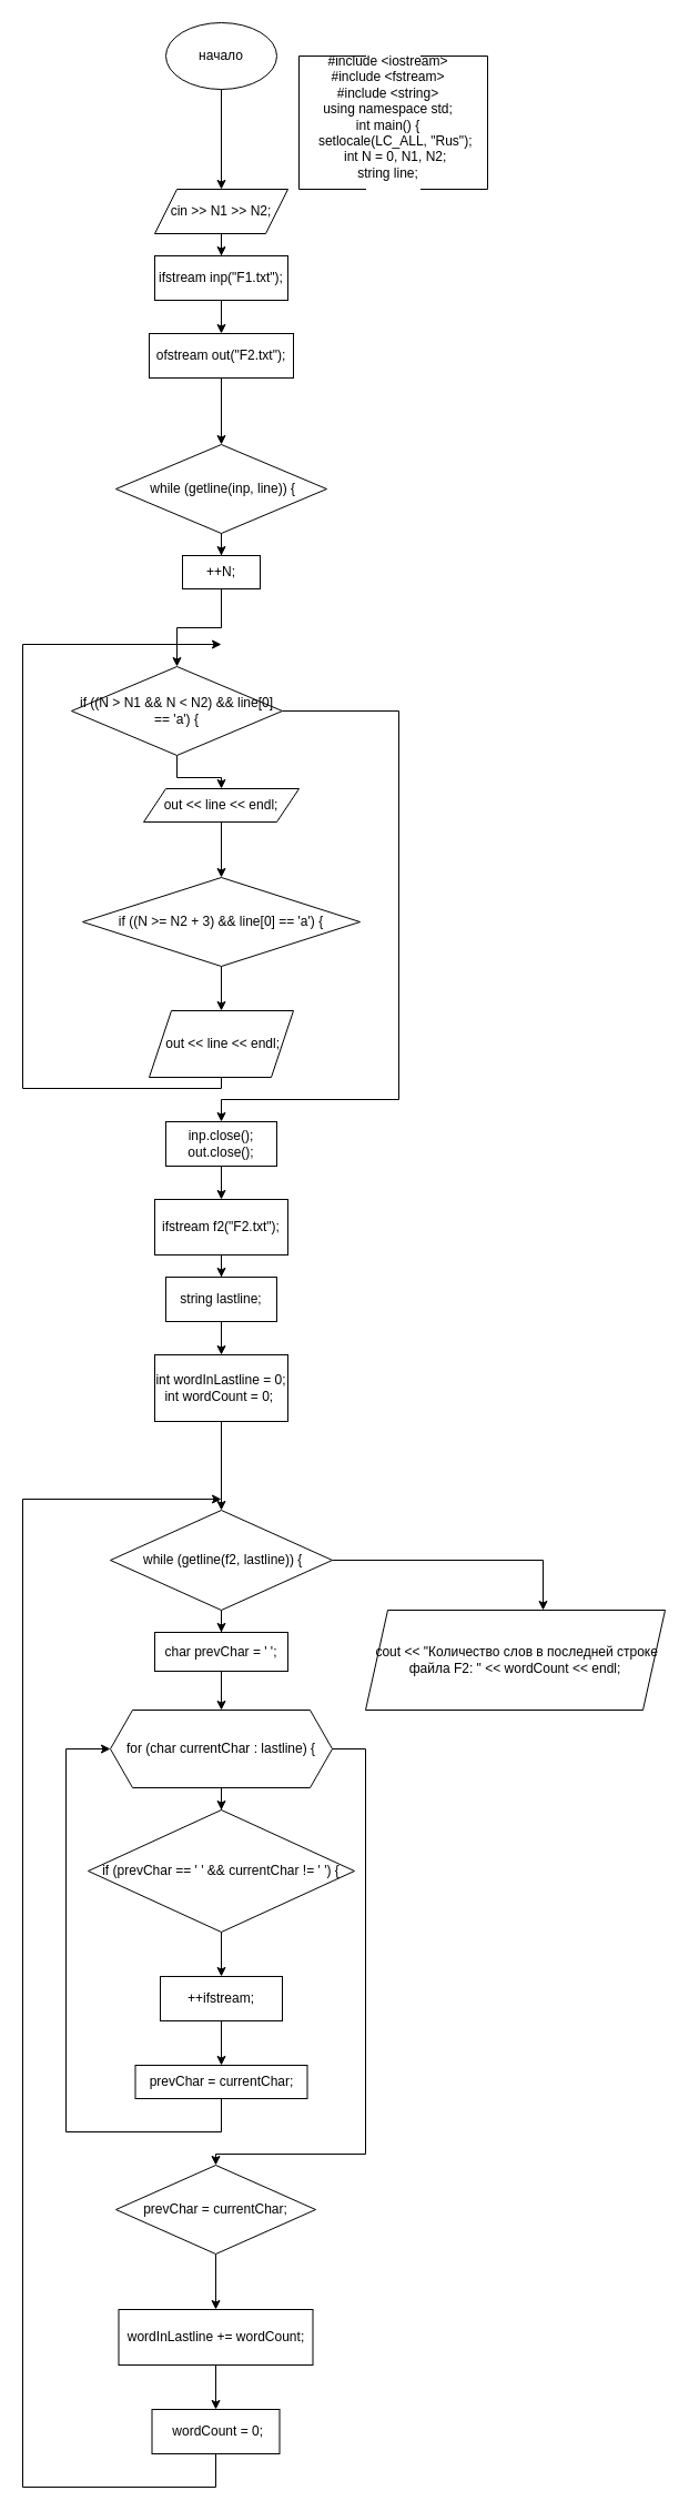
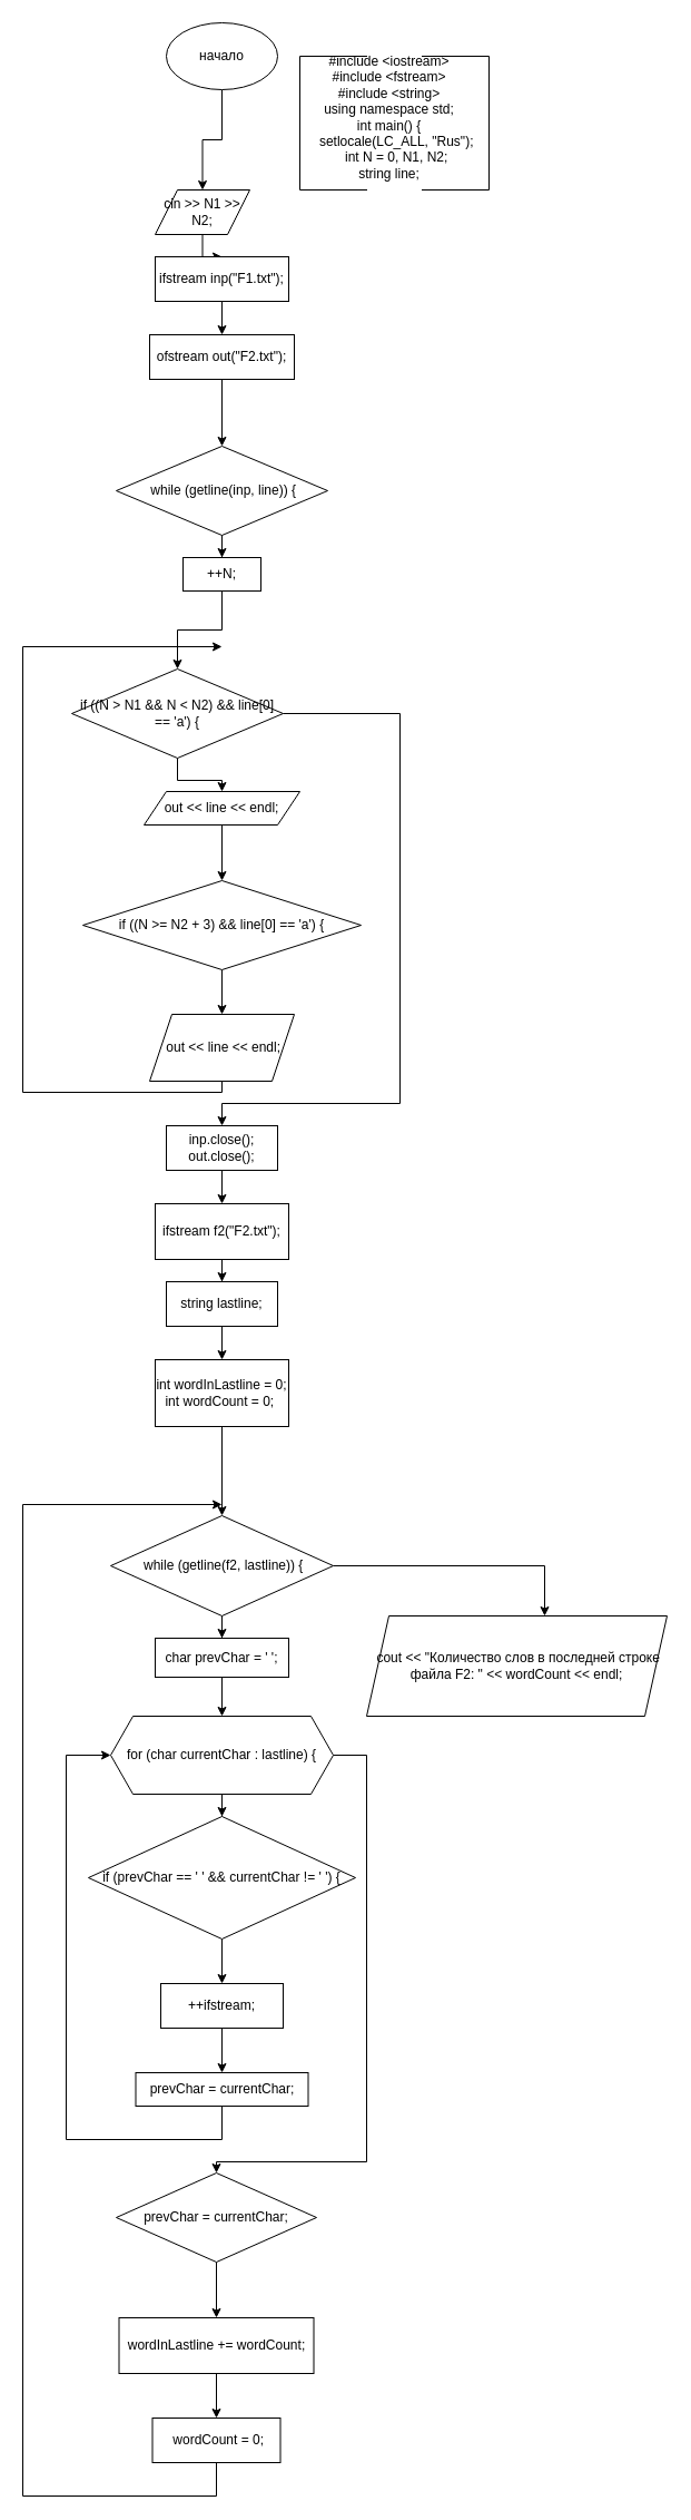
  <mxCell id="0" />
  <mxCell id="1" parent="0" />
  <mxCell id="2" value="" style="edgeStyle=orthogonalEdgeStyle;rounded=0;orthogonalLoop=1;jettySize=auto;html=1;" edge="1" parent="1" source="3" target="5"><mxGeometry relative="1" as="geometry" /></mxCell>
  <mxCell id="3" value="начало" style="ellipse;whiteSpace=wrap;html=1;" vertex="1" parent="1"><mxGeometry x="149" y="20" width="100" height="60" as="geometry" /></mxCell>
  <mxCell id="4" value="" style="edgeStyle=orthogonalEdgeStyle;rounded=0;orthogonalLoop=1;jettySize=auto;html=1;" edge="1" parent="1" source="5" target="10"><mxGeometry relative="1" as="geometry" /></mxCell>
- <mxCell id="5" value="cin &amp;gt;&amp;gt; N1 &amp;gt;&amp;gt; N2;" style="shape=parallelogram;perimeter=parallelogramPerimeter;whiteSpace=wrap;html=1;fixedSize=1;" vertex="1" parent="1"><mxGeometry x="139" y="170" width="120" height="40" as="geometry" /></mxCell>
+ <mxCell id="5" value="cin &amp;gt;&amp;gt; N1 &amp;gt;&amp;gt; N2;" style="shape=parallelogram;perimeter=parallelogramPerimeter;whiteSpace=wrap;html=1;fixedSize=1;" vertex="1" parent="1"><mxGeometry x="139" y="170" width="85" height="40" as="geometry" /></mxCell>
  <mxCell id="6" value="&lt;div&gt;#include &amp;lt;iostream&amp;gt;&lt;/div&gt;&lt;div&gt;#include &amp;lt;fstream&amp;gt;&lt;/div&gt;&lt;div&gt;#include &amp;lt;string&amp;gt;&lt;/div&gt;&lt;div&gt;&lt;div&gt;using namespace std;&lt;/div&gt;&lt;/div&gt;&lt;div&gt;&lt;div&gt;int main() {&lt;/div&gt;&lt;div&gt;&amp;nbsp; &amp;nbsp; setlocale(LC_ALL, &quot;Rus&quot;);&lt;/div&gt;&lt;div&gt;&amp;nbsp; &amp;nbsp; int N = 0, N1, N2;&lt;/div&gt;&lt;/div&gt;&lt;div&gt;string line;&lt;br&gt;&lt;/div&gt;" style="text;html=1;align=center;verticalAlign=middle;resizable=0;points=[];autosize=1;strokeColor=none;fillColor=none;" vertex="1" parent="1"><mxGeometry x="259" y="40" width="180" height="130" as="geometry" /></mxCell>
  <mxCell id="7" value="" style="shape=partialRectangle;whiteSpace=wrap;html=1;bottom=1;right=1;left=1;top=0;fillColor=none;routingCenterX=-0.5;direction=south;" vertex="1" parent="1"><mxGeometry x="269" y="50" width="60" height="120" as="geometry" /></mxCell>
  <mxCell id="8" value="" style="shape=partialRectangle;whiteSpace=wrap;html=1;bottom=1;right=1;left=1;top=0;fillColor=none;routingCenterX=-0.5;direction=north;" vertex="1" parent="1"><mxGeometry x="379" y="50" width="60" height="120" as="geometry" /></mxCell>
  <mxCell id="9" style="edgeStyle=orthogonalEdgeStyle;rounded=0;orthogonalLoop=1;jettySize=auto;html=1;" edge="1" parent="1" source="10" target="12"><mxGeometry relative="1" as="geometry"><mxPoint x="199" y="310" as="targetPoint" /></mxGeometry></mxCell>
  <mxCell id="10" value="ifstream inp(&quot;F1.txt&quot;);" style="whiteSpace=wrap;html=1;" vertex="1" parent="1"><mxGeometry x="139" y="230" width="120" height="40" as="geometry" /></mxCell>
  <mxCell id="11" style="edgeStyle=orthogonalEdgeStyle;rounded=0;orthogonalLoop=1;jettySize=auto;html=1;" edge="1" parent="1" source="12" target="14"><mxGeometry relative="1" as="geometry"><mxPoint x="199" y="390" as="targetPoint" /></mxGeometry></mxCell>
  <mxCell id="12" value="ofstream out(&quot;F2.txt&quot;);" style="rounded=0;whiteSpace=wrap;html=1;" vertex="1" parent="1"><mxGeometry x="134" y="300" width="130" height="40" as="geometry" /></mxCell>
  <mxCell id="13" value="" style="edgeStyle=orthogonalEdgeStyle;rounded=0;orthogonalLoop=1;jettySize=auto;html=1;" edge="1" parent="1" source="14" target="16"><mxGeometry relative="1" as="geometry" /></mxCell>
  <mxCell id="14" value="&amp;nbsp;while (getline(inp, line)) {" style="rhombus;whiteSpace=wrap;html=1;" vertex="1" parent="1"><mxGeometry x="104" y="400" width="190" height="80" as="geometry" /></mxCell>
  <mxCell id="15" value="" style="edgeStyle=orthogonalEdgeStyle;rounded=0;orthogonalLoop=1;jettySize=auto;html=1;" edge="1" parent="1" source="16" target="19"><mxGeometry relative="1" as="geometry" /></mxCell>
  <mxCell id="16" value="++N;" style="whiteSpace=wrap;html=1;" vertex="1" parent="1"><mxGeometry x="164" y="500" width="70" height="30" as="geometry" /></mxCell>
  <mxCell id="17" value="" style="edgeStyle=orthogonalEdgeStyle;rounded=0;orthogonalLoop=1;jettySize=auto;html=1;" edge="1" parent="1" source="19" target="21"><mxGeometry relative="1" as="geometry" /></mxCell>
  <mxCell id="18" style="edgeStyle=orthogonalEdgeStyle;rounded=0;orthogonalLoop=1;jettySize=auto;html=1;entryX=0.5;entryY=0;entryDx=0;entryDy=0;" edge="1" parent="1" source="19" target="27"><mxGeometry relative="1" as="geometry"><Array as="points"><mxPoint x="359" y="640" /><mxPoint x="359" y="990" /><mxPoint x="199" y="990" /></Array></mxGeometry></mxCell>
  <mxCell id="19" value="if ((N &amp;gt; N1 &amp;amp;&amp;amp; N &amp;lt; N2) &amp;amp;&amp;amp; line[0] == 'a') {" style="rhombus;whiteSpace=wrap;html=1;" vertex="1" parent="1"><mxGeometry x="64" y="600" width="190" height="80" as="geometry" /></mxCell>
  <mxCell id="20" style="edgeStyle=orthogonalEdgeStyle;rounded=0;orthogonalLoop=1;jettySize=auto;html=1;" edge="1" parent="1" source="21" target="23"><mxGeometry relative="1" as="geometry"><mxPoint x="199" y="810" as="targetPoint" /></mxGeometry></mxCell>
  <mxCell id="21" value="out &amp;lt;&amp;lt; line &amp;lt;&amp;lt; endl;" style="shape=parallelogram;perimeter=parallelogramPerimeter;whiteSpace=wrap;html=1;fixedSize=1;" vertex="1" parent="1"><mxGeometry x="129" y="710" width="140" height="30" as="geometry" /></mxCell>
  <mxCell id="22" value="" style="edgeStyle=orthogonalEdgeStyle;rounded=0;orthogonalLoop=1;jettySize=auto;html=1;" edge="1" parent="1" source="23" target="25"><mxGeometry relative="1" as="geometry" /></mxCell>
  <mxCell id="23" value="if ((N &amp;gt;= N2 + 3) &amp;amp;&amp;amp; line[0] == 'a') {" style="rhombus;whiteSpace=wrap;html=1;" vertex="1" parent="1"><mxGeometry x="74" y="790" width="250" height="80" as="geometry" /></mxCell>
  <mxCell id="24" style="edgeStyle=orthogonalEdgeStyle;rounded=0;orthogonalLoop=1;jettySize=auto;html=1;" edge="1" parent="1" source="25"><mxGeometry relative="1" as="geometry"><mxPoint x="199" y="580" as="targetPoint" /><Array as="points"><mxPoint x="199" y="980" /><mxPoint x="20" y="980" /></Array></mxGeometry></mxCell>
  <mxCell id="25" value="&amp;nbsp;out &amp;lt;&amp;lt; line &amp;lt;&amp;lt; endl;" style="shape=parallelogram;perimeter=parallelogramPerimeter;whiteSpace=wrap;html=1;fixedSize=1;" vertex="1" parent="1"><mxGeometry x="134" y="910" width="130" height="60" as="geometry" /></mxCell>
  <mxCell id="26" style="edgeStyle=orthogonalEdgeStyle;rounded=0;orthogonalLoop=1;jettySize=auto;html=1;" edge="1" parent="1" source="27" target="29"><mxGeometry relative="1" as="geometry"><mxPoint x="199" y="1110" as="targetPoint" /></mxGeometry></mxCell>
  <mxCell id="27" value="&lt;div&gt;inp.close();&lt;/div&gt;&lt;div&gt;out.close();&lt;/div&gt;" style="rounded=0;whiteSpace=wrap;html=1;" vertex="1" parent="1"><mxGeometry x="149" y="1010" width="100" height="40" as="geometry" /></mxCell>
  <mxCell id="28" style="edgeStyle=orthogonalEdgeStyle;rounded=0;orthogonalLoop=1;jettySize=auto;html=1;" edge="1" parent="1" source="29" target="31"><mxGeometry relative="1" as="geometry"><mxPoint x="199" y="1190" as="targetPoint" /></mxGeometry></mxCell>
  <mxCell id="29" value="ifstream f2(&quot;F2.txt&quot;);" style="rounded=0;whiteSpace=wrap;html=1;" vertex="1" parent="1"><mxGeometry x="139" y="1080" width="120" height="50" as="geometry" /></mxCell>
  <mxCell id="30" style="edgeStyle=orthogonalEdgeStyle;rounded=0;orthogonalLoop=1;jettySize=auto;html=1;" edge="1" parent="1" source="31" target="33"><mxGeometry relative="1" as="geometry"><mxPoint x="199" y="1250" as="targetPoint" /></mxGeometry></mxCell>
  <mxCell id="31" value="string lastline;" style="rounded=0;whiteSpace=wrap;html=1;" vertex="1" parent="1"><mxGeometry x="149" y="1150" width="100" height="40" as="geometry" /></mxCell>
  <mxCell id="32" value="" style="edgeStyle=orthogonalEdgeStyle;rounded=0;orthogonalLoop=1;jettySize=auto;html=1;" edge="1" parent="1" source="33" target="36"><mxGeometry relative="1" as="geometry" /></mxCell>
  <mxCell id="33" value="&lt;div&gt;int wordInLastline = 0;&lt;/div&gt;&lt;div&gt;int wordCount = 0;&amp;nbsp;&lt;/div&gt;" style="rounded=0;whiteSpace=wrap;html=1;" vertex="1" parent="1"><mxGeometry x="139" y="1220" width="120" height="60" as="geometry" /></mxCell>
  <mxCell id="34" value="" style="edgeStyle=orthogonalEdgeStyle;rounded=0;orthogonalLoop=1;jettySize=auto;html=1;" edge="1" parent="1" source="36" target="38"><mxGeometry relative="1" as="geometry" /></mxCell>
  <mxCell id="35" value="" style="edgeStyle=orthogonalEdgeStyle;rounded=0;orthogonalLoop=1;jettySize=auto;html=1;" edge="1" parent="1" source="36" target="54"><mxGeometry relative="1" as="geometry"><Array as="points"><mxPoint x="489" y="1405" /></Array></mxGeometry></mxCell>
  <mxCell id="36" value="&amp;nbsp;while (getline(f2, lastline)) {" style="rhombus;whiteSpace=wrap;html=1;rounded=0;" vertex="1" parent="1"><mxGeometry x="99" y="1360" width="200" height="90" as="geometry" /></mxCell>
  <mxCell id="37" style="edgeStyle=orthogonalEdgeStyle;rounded=0;orthogonalLoop=1;jettySize=auto;html=1;" edge="1" parent="1" source="38" target="41"><mxGeometry relative="1" as="geometry"><mxPoint x="199" y="1570" as="targetPoint" /></mxGeometry></mxCell>
  <mxCell id="38" value="char prevChar = ' ';" style="whiteSpace=wrap;html=1;rounded=0;" vertex="1" parent="1"><mxGeometry x="139" y="1470" width="120" height="35" as="geometry" /></mxCell>
  <mxCell id="39" value="" style="edgeStyle=orthogonalEdgeStyle;rounded=0;orthogonalLoop=1;jettySize=auto;html=1;" edge="1" parent="1" source="41" target="43"><mxGeometry relative="1" as="geometry" /></mxCell>
  <mxCell id="40" style="edgeStyle=orthogonalEdgeStyle;rounded=0;orthogonalLoop=1;jettySize=auto;html=1;" edge="1" parent="1" source="41" target="49"><mxGeometry relative="1" as="geometry"><mxPoint x="369" y="1580" as="targetPoint" /><Array as="points"><mxPoint x="329" y="1575" /><mxPoint x="329" y="1940" /><mxPoint x="194" y="1940" /></Array></mxGeometry></mxCell>
  <mxCell id="41" value="for (char currentChar : lastline) {" style="shape=hexagon;perimeter=hexagonPerimeter2;whiteSpace=wrap;html=1;fixedSize=1;" vertex="1" parent="1"><mxGeometry x="99" y="1540" width="200" height="70" as="geometry" /></mxCell>
  <mxCell id="42" value="" style="edgeStyle=orthogonalEdgeStyle;rounded=0;orthogonalLoop=1;jettySize=auto;html=1;" edge="1" parent="1" source="43" target="45"><mxGeometry relative="1" as="geometry" /></mxCell>
  <mxCell id="43" value="if (prevChar == ' ' &amp;amp;&amp;amp; currentChar != ' ') {" style="rhombus;whiteSpace=wrap;html=1;" vertex="1" parent="1"><mxGeometry x="79" y="1630" width="240" height="110" as="geometry" /></mxCell>
  <mxCell id="44" style="edgeStyle=orthogonalEdgeStyle;rounded=0;orthogonalLoop=1;jettySize=auto;html=1;" edge="1" parent="1" source="45" target="47"><mxGeometry relative="1" as="geometry"><mxPoint x="199" y="1880" as="targetPoint" /></mxGeometry></mxCell>
  <mxCell id="45" value="++ifstream;" style="whiteSpace=wrap;html=1;" vertex="1" parent="1"><mxGeometry x="144" y="1780" width="110" height="40" as="geometry" /></mxCell>
  <mxCell id="46" style="edgeStyle=orthogonalEdgeStyle;rounded=0;orthogonalLoop=1;jettySize=auto;html=1;entryX=0;entryY=0.5;entryDx=0;entryDy=0;" edge="1" parent="1" source="47" target="41"><mxGeometry relative="1" as="geometry"><Array as="points"><mxPoint x="199" y="1920" /><mxPoint x="59" y="1920" /><mxPoint x="59" y="1575" /></Array></mxGeometry></mxCell>
  <mxCell id="47" value="prevChar = currentChar;" style="rounded=0;whiteSpace=wrap;html=1;" vertex="1" parent="1"><mxGeometry x="121.5" y="1860" width="155" height="30" as="geometry" /></mxCell>
  <mxCell id="48" value="" style="edgeStyle=orthogonalEdgeStyle;rounded=0;orthogonalLoop=1;jettySize=auto;html=1;" edge="1" parent="1" source="49" target="51"><mxGeometry relative="1" as="geometry" /></mxCell>
  <mxCell id="49" value="prevChar = currentChar;" style="rhombus;whiteSpace=wrap;html=1;" vertex="1" parent="1"><mxGeometry x="104" y="1950" width="180" height="80" as="geometry" /></mxCell>
  <mxCell id="50" value="" style="edgeStyle=orthogonalEdgeStyle;rounded=0;orthogonalLoop=1;jettySize=auto;html=1;" edge="1" parent="1" source="51" target="53"><mxGeometry relative="1" as="geometry" /></mxCell>
  <mxCell id="51" value="wordInLastline += wordCount;" style="whiteSpace=wrap;html=1;" vertex="1" parent="1"><mxGeometry x="106.5" y="2080" width="175" height="50" as="geometry" /></mxCell>
  <mxCell id="52" style="edgeStyle=orthogonalEdgeStyle;rounded=0;orthogonalLoop=1;jettySize=auto;html=1;" edge="1" parent="1" source="53"><mxGeometry relative="1" as="geometry"><mxPoint x="199" y="1350" as="targetPoint" /><Array as="points"><mxPoint x="194" y="2240" /><mxPoint x="20" y="2240" /><mxPoint x="20" y="1350" /></Array></mxGeometry></mxCell>
  <mxCell id="53" value="&amp;nbsp;wordCount = 0;" style="whiteSpace=wrap;html=1;" vertex="1" parent="1"><mxGeometry x="136.5" y="2170" width="115" height="40" as="geometry" /></mxCell>
  <mxCell id="54" value="&amp;nbsp;cout &amp;lt;&amp;lt; &quot;Количество слов в последней строке файла F2: &quot; &amp;lt;&amp;lt; wordCount &amp;lt;&amp;lt; endl;" style="shape=parallelogram;perimeter=parallelogramPerimeter;whiteSpace=wrap;html=1;fixedSize=1;rounded=0;" vertex="1" parent="1"><mxGeometry x="329" y="1450" width="270" height="90" as="geometry" /></mxCell>
